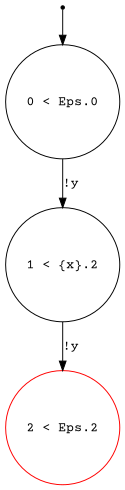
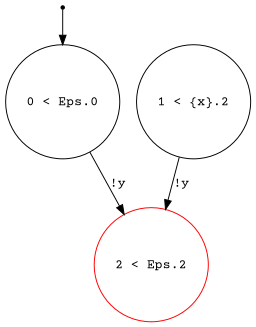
  digraph {
    fontname="Courier Prime"
    node [fontname="Courier Prime" shape=circle]
    edge [fontname="Courier Prime"]
    ENTRY [shape=point]
    n2 [label="0 < Eps.0\n"]
    n3 [label="1 < {x}.2\n"]
    n4 [color=red label="2 < Eps.2\n"]
    ENTRY -> n2
-   n2 -> n3 [label="!y"]
+   n2 -> n4 [label="!y"]
    n3 -> n4 [label="!y"]
  }
